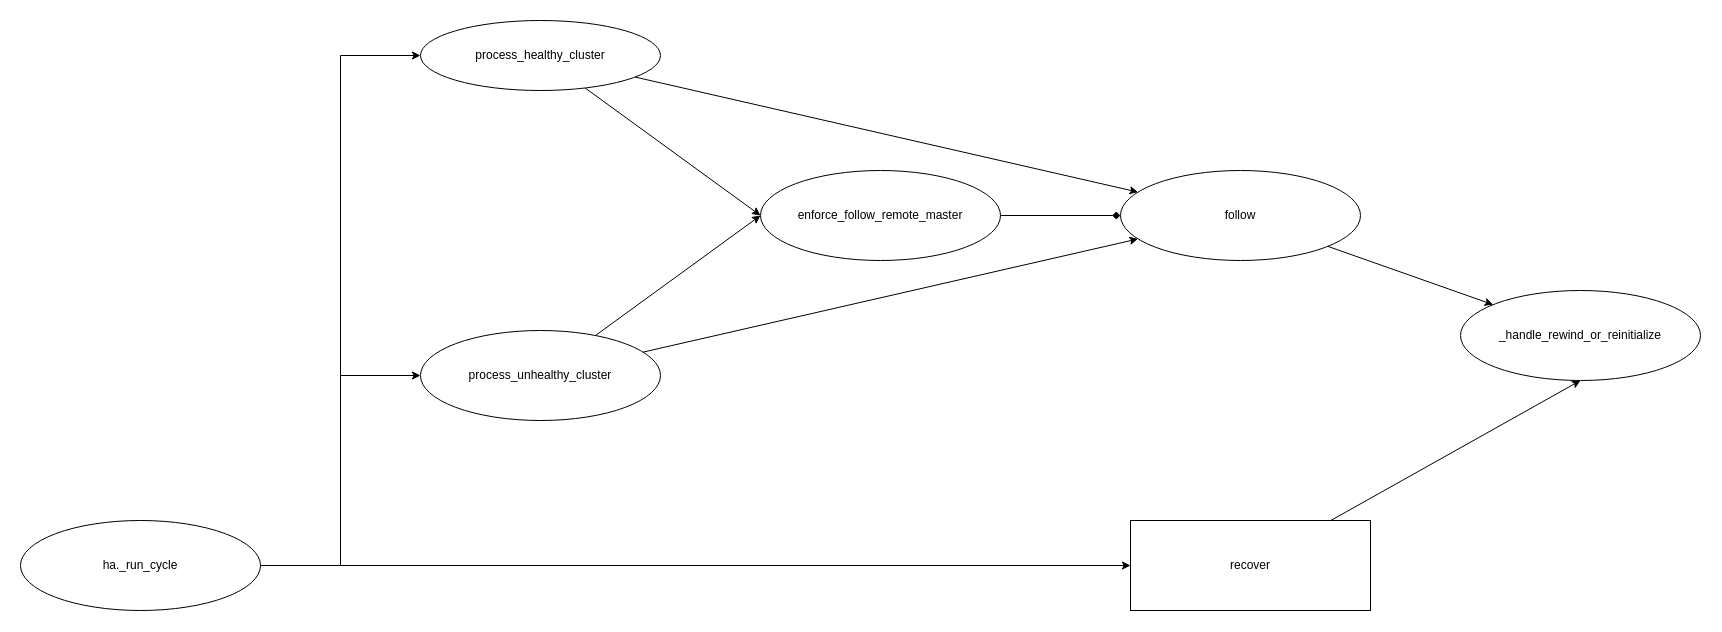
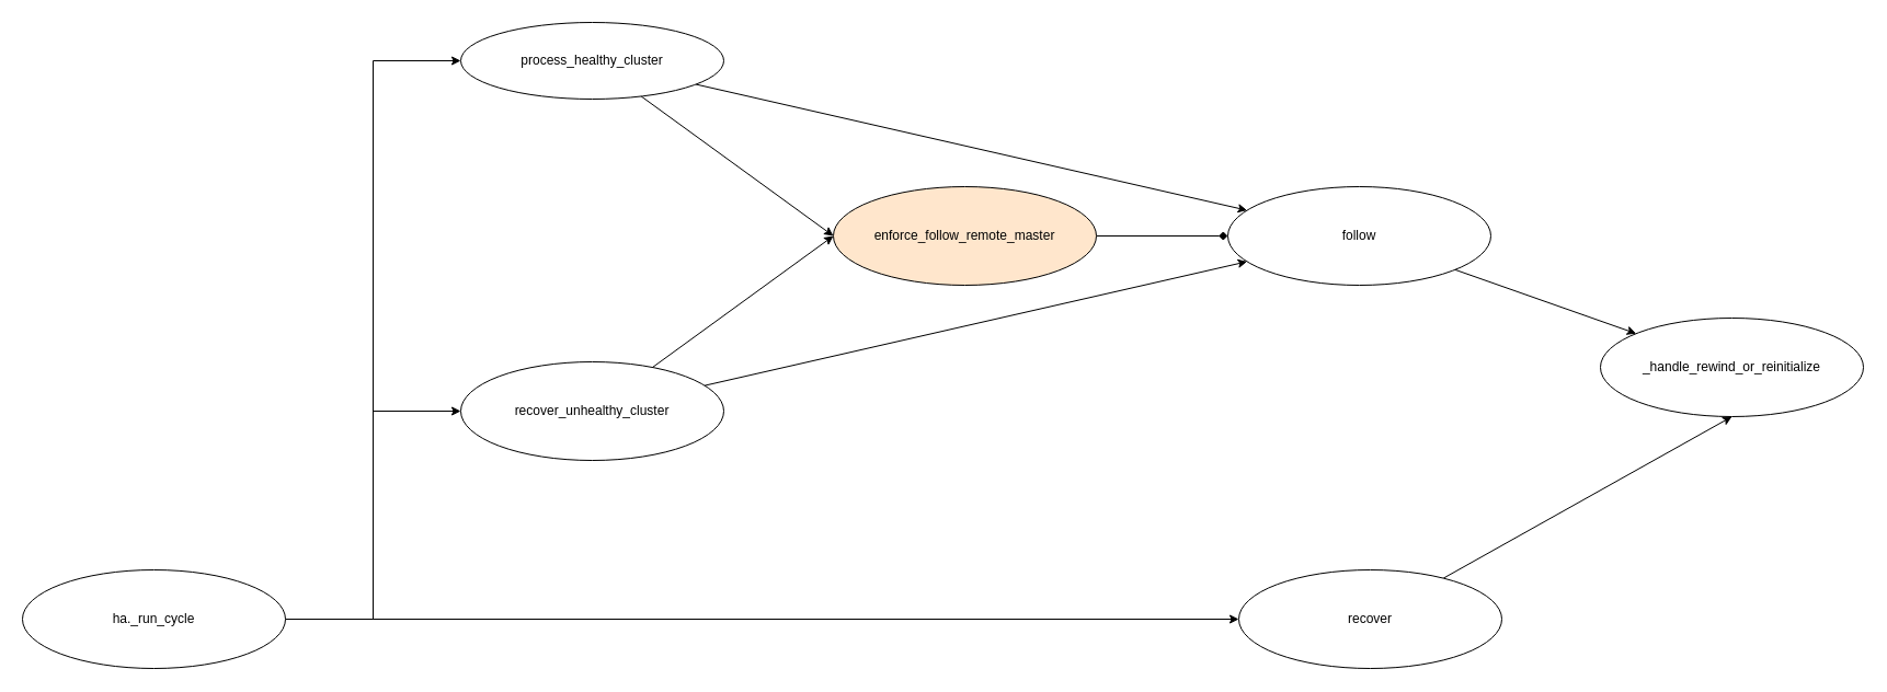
  <mxCell id="0" />
  <mxCell id="1" parent="0" />
  <mxCell id="2" value="_handle_rewind_or_reinitialize" style="ellipse;whiteSpace=wrap;html=1;" vertex="1" parent="1"><mxGeometry x="1460" y="290" width="240" height="90" as="geometry" /></mxCell>
  <mxCell id="3" style="rounded=0;orthogonalLoop=1;jettySize=auto;html=1;" edge="1" parent="1" source="4" target="2"><mxGeometry relative="1" as="geometry" /></mxCell>
  <mxCell id="4" value="follow" style="ellipse;whiteSpace=wrap;html=1;" vertex="1" parent="1"><mxGeometry x="1120" y="170" width="240" height="90" as="geometry" /></mxCell>
  <mxCell id="5" style="rounded=0;orthogonalLoop=1;jettySize=auto;html=1;entryX=0.5;entryY=1;entryDx=0;entryDy=0;" edge="1" parent="1" source="6" target="2"><mxGeometry relative="1" as="geometry" /></mxCell>
- <mxCell id="6" value="recover" style="whiteSpace=wrap;html=1;rounded=0;" vertex="1" parent="1"><mxGeometry x="1130" y="520" width="240" height="90" as="geometry" /></mxCell>
+ <mxCell id="6" value="recover" style="ellipse;whiteSpace=wrap;html=1;" vertex="1" parent="1"><mxGeometry x="1130" y="520" width="240" height="90" as="geometry" /></mxCell>
  <mxCell id="7" style="edgeStyle=orthogonalEdgeStyle;rounded=0;orthogonalLoop=1;jettySize=auto;html=1;" edge="1" parent="1" source="10" target="6"><mxGeometry relative="1" as="geometry" /></mxCell>
  <mxCell id="8" style="edgeStyle=orthogonalEdgeStyle;rounded=0;orthogonalLoop=1;jettySize=auto;html=1;entryX=0;entryY=0.5;entryDx=0;entryDy=0;" edge="1" parent="1" source="10" target="13"><mxGeometry relative="1" as="geometry" /></mxCell>
  <mxCell id="9" style="edgeStyle=orthogonalEdgeStyle;rounded=0;orthogonalLoop=1;jettySize=auto;html=1;entryX=0;entryY=0.5;entryDx=0;entryDy=0;" edge="1" parent="1" source="10" target="16"><mxGeometry relative="1" as="geometry" /></mxCell>
  <mxCell id="10" value="ha._run_cycle" style="ellipse;whiteSpace=wrap;html=1;" vertex="1" parent="1"><mxGeometry x="20" y="520" width="240" height="90" as="geometry" /></mxCell>
  <mxCell id="11" style="rounded=0;orthogonalLoop=1;jettySize=auto;html=1;" edge="1" parent="1" source="13" target="4"><mxGeometry relative="1" as="geometry" /></mxCell>
  <mxCell id="12" style="rounded=0;orthogonalLoop=1;jettySize=auto;html=1;entryX=0;entryY=0.5;entryDx=0;entryDy=0;" edge="1" parent="1" source="13" target="18"><mxGeometry relative="1" as="geometry" /></mxCell>
  <mxCell id="13" value="process_healthy_cluster" style="ellipse;whiteSpace=wrap;html=1;" vertex="1" parent="1"><mxGeometry x="420" y="20" width="240" height="70" as="geometry" /></mxCell>
  <mxCell id="14" style="rounded=0;orthogonalLoop=1;jettySize=auto;html=1;" edge="1" parent="1" source="16" target="4"><mxGeometry relative="1" as="geometry" /></mxCell>
  <mxCell id="15" style="rounded=0;orthogonalLoop=1;jettySize=auto;html=1;entryX=0;entryY=0.5;entryDx=0;entryDy=0;" edge="1" parent="1" source="16" target="18"><mxGeometry relative="1" as="geometry" /></mxCell>
- <mxCell id="16" value="process_unhealthy_cluster" style="ellipse;whiteSpace=wrap;html=1;" vertex="1" parent="1"><mxGeometry x="420" y="330" width="240" height="90" as="geometry" /></mxCell>
+ <mxCell id="16" value="recover_unhealthy_cluster" style="ellipse;whiteSpace=wrap;html=1;" vertex="1" parent="1"><mxGeometry x="420" y="330" width="240" height="90" as="geometry" /></mxCell>
  <mxCell id="17" style="rounded=0;orthogonalLoop=1;jettySize=auto;html=1;endArrow=diamond;" edge="1" parent="1" source="18" target="4"><mxGeometry relative="1" as="geometry" /></mxCell>
- <mxCell id="18" value="enforce_follow_remote_master" style="ellipse;whiteSpace=wrap;html=1;" vertex="1" parent="1"><mxGeometry x="760" y="170" width="240" height="90" as="geometry" /></mxCell>
+ <mxCell id="18" value="enforce_follow_remote_master" style="ellipse;whiteSpace=wrap;html=1;fillColor=#ffe6cc;" vertex="1" parent="1"><mxGeometry x="760" y="170" width="240" height="90" as="geometry" /></mxCell>
